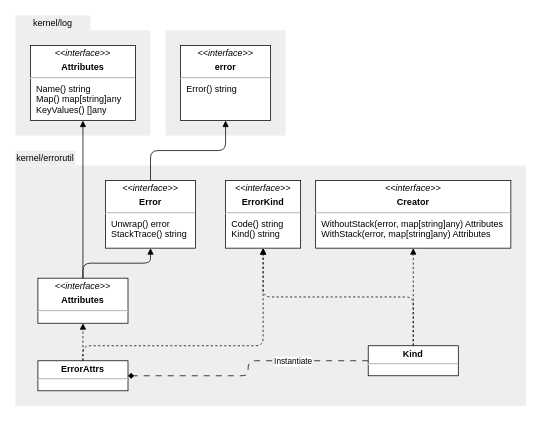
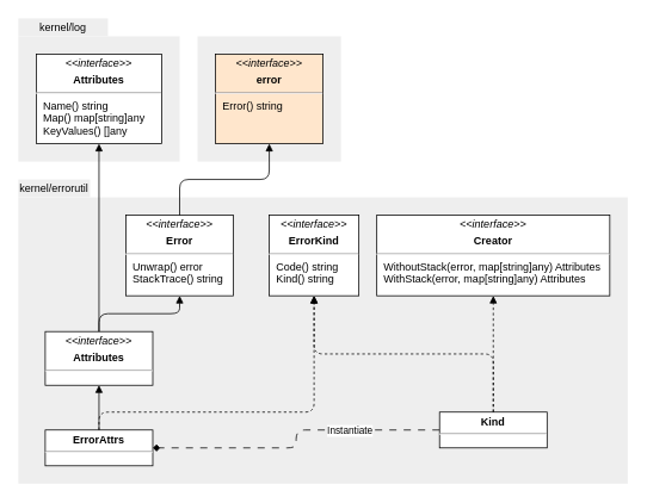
  <mxCell id="0" />
  <mxCell id="1" parent="0" />
  <mxCell id="2" value="kernel/errorutil" style="rounded=0;whiteSpace=wrap;html=1;fillColor=#eeeeee;fillStyle=auto;strokeColor=none;" parent="1" vertex="1"><mxGeometry x="20" y="200" width="80" height="20" as="geometry" /></mxCell>
  <mxCell id="3" value="" style="rounded=0;whiteSpace=wrap;html=1;fillColor=#eeeeee;fillStyle=auto;strokeColor=none;" parent="1" vertex="1"><mxGeometry x="20" y="220" width="680" height="320" as="geometry" /></mxCell>
  <mxCell id="4" value="" style="rounded=0;whiteSpace=wrap;html=1;fillColor=#eeeeee;fillStyle=auto;strokeColor=none;" parent="1" vertex="1"><mxGeometry x="220" y="40" width="160" height="140" as="geometry" /></mxCell>
  <mxCell id="5" value="&lt;p style=&quot;margin: 4px 0px 0px; text-align: center;&quot;&gt;&lt;i&gt;&amp;lt;&amp;lt;interface&amp;gt;&amp;gt;&lt;/i&gt;&lt;/p&gt;&lt;p style=&quot;margin: 4px 0px 0px; text-align: center;&quot;&gt;&lt;b&gt;Error&lt;/b&gt;&lt;/p&gt;&lt;hr&gt;&lt;p style=&quot;margin:0px;margin-left:8px;&quot;&gt;Unwrap() error&lt;/p&gt;&lt;p style=&quot;margin:0px;margin-left:8px;&quot;&gt;StackTrace() string&lt;br&gt;&lt;/p&gt;" style="verticalAlign=top;align=left;overflow=fill;fontSize=12;fontFamily=Helvetica;html=1;" parent="1" vertex="1"><mxGeometry x="140" y="240" width="120" height="90" as="geometry" /></mxCell>
  <mxCell id="6" value="&lt;p style=&quot;margin: 4px 0px 0px; text-align: center;&quot;&gt;&lt;i&gt;&amp;lt;&amp;lt;interface&amp;gt;&amp;gt;&lt;/i&gt;&lt;/p&gt;&lt;p style=&quot;margin: 4px 0px 0px; text-align: center;&quot;&gt;&lt;b&gt;ErrorKind&lt;/b&gt;&lt;/p&gt;&lt;hr&gt;&lt;p style=&quot;margin:0px;margin-left:8px;&quot;&gt;Code() string&lt;br&gt;&lt;/p&gt;&lt;p style=&quot;margin:0px;margin-left:8px;&quot;&gt;Kind() string&lt;/p&gt;" style="verticalAlign=top;align=left;overflow=fill;fontSize=12;fontFamily=Helvetica;html=1;" parent="1" vertex="1"><mxGeometry x="300" y="240" width="100" height="90" as="geometry" /></mxCell>
  <mxCell id="7" style="edgeStyle=orthogonalEdgeStyle;html=1;exitX=0;exitY=0.5;exitDx=0;exitDy=0;entryX=1;entryY=0.5;entryDx=0;entryDy=0;dashed=1;dashPattern=8 8;endArrow=diamond;endFill=1;" edge="1" parent="1" source="9" target="16"><mxGeometry relative="1" as="geometry" /></mxCell>
  <mxCell id="8" value="Instantiate" style="edgeLabel;html=1;align=center;verticalAlign=middle;resizable=0;points=[];" vertex="1" connectable="0" parent="7"><mxGeometry x="-0.407" relative="1" as="geometry"><mxPoint as="offset" /></mxGeometry></mxCell>
  <mxCell id="9" value="&lt;p style=&quot;margin: 4px 0px 0px; text-align: center;&quot;&gt;&lt;b style=&quot;background-color: initial;&quot;&gt;Kind&lt;/b&gt;&lt;/p&gt;&lt;hr&gt;&lt;p style=&quot;border-color: var(--border-color); margin: 0px 0px 0px 8px;&quot;&gt;&lt;br&gt;&lt;/p&gt;" style="verticalAlign=top;align=left;overflow=fill;fontSize=12;fontFamily=Helvetica;html=1;" parent="1" vertex="1"><mxGeometry x="490" y="460" width="120" height="40" as="geometry" /></mxCell>
  <mxCell id="10" value="&lt;p style=&quot;margin: 4px 0px 0px; text-align: center;&quot;&gt;&lt;i&gt;&amp;lt;&amp;lt;interface&amp;gt;&amp;gt;&lt;/i&gt;&lt;/p&gt;&lt;p style=&quot;margin: 4px 0px 0px; text-align: center;&quot;&gt;&lt;b&gt;Creator&lt;/b&gt;&lt;/p&gt;&lt;hr&gt;&lt;p style=&quot;margin:0px;margin-left:8px;&quot;&gt;WithoutStack(error, map[string]any) Attributes&lt;br&gt;&lt;/p&gt;&lt;p style=&quot;margin:0px;margin-left:8px;&quot;&gt;WithStack(error, map[string]any) Attributes&lt;/p&gt;" style="verticalAlign=top;align=left;overflow=fill;fontSize=12;fontFamily=Helvetica;html=1;" parent="1" vertex="1"><mxGeometry x="420" y="240" width="260" height="90" as="geometry" /></mxCell>
  <mxCell id="11" value="" style="rounded=0;whiteSpace=wrap;html=1;fillColor=#eeeeee;fillStyle=auto;strokeColor=none;" parent="1" vertex="1"><mxGeometry x="20" y="40" width="180" height="140" as="geometry" /></mxCell>
  <mxCell id="12" value="&lt;p style=&quot;margin: 4px 0px 0px; text-align: center;&quot;&gt;&lt;i&gt;&amp;lt;&amp;lt;interface&amp;gt;&amp;gt;&lt;/i&gt;&lt;/p&gt;&lt;p style=&quot;margin: 4px 0px 0px; text-align: center;&quot;&gt;&lt;b&gt;Attributes&lt;/b&gt;&lt;/p&gt;&lt;hr&gt;&lt;p style=&quot;margin:0px;margin-left:8px;&quot;&gt;Name() string&lt;/p&gt;&lt;p style=&quot;margin:0px;margin-left:8px;&quot;&gt;Map() map[string]any&lt;/p&gt;&lt;p style=&quot;margin:0px;margin-left:8px;&quot;&gt;KeyValues() []any&lt;/p&gt;" style="verticalAlign=top;align=left;overflow=fill;fontSize=12;fontFamily=Helvetica;html=1;" parent="1" vertex="1"><mxGeometry x="40" y="60" width="140" height="100" as="geometry" /></mxCell>
  <mxCell id="13" style="edgeStyle=orthogonalEdgeStyle;html=1;endArrow=block;endFill=1;entryX=0.5;entryY=1;entryDx=0;entryDy=0;exitX=0.5;exitY=0;exitDx=0;exitDy=0;" parent="1" source="18" target="12" edge="1"><mxGeometry relative="1" as="geometry"><mxPoint x="760" y="160" as="targetPoint" /><mxPoint x="840" y="270" as="sourcePoint" /></mxGeometry></mxCell>
- <mxCell id="14" style="edgeStyle=orthogonalEdgeStyle;html=1;dashed=1;endArrow=block;endFill=1;exitX=0.5;exitY=0;exitDx=0;exitDy=0;entryX=0.5;entryY=1;entryDx=0;entryDy=0;" parent="1" source="16" target="18" edge="1"><mxGeometry relative="1" as="geometry"><mxPoint x="610" y="300" as="sourcePoint" /><mxPoint x="690" y="190" as="targetPoint" /></mxGeometry></mxCell>
+ <mxCell id="14" style="edgeStyle=orthogonalEdgeStyle;html=1;dashed=0;endArrow=block;endFill=1;exitX=0.5;exitY=0;exitDx=0;exitDy=0;entryX=0.5;entryY=1;entryDx=0;entryDy=0;" parent="1" source="16" target="18" edge="1"><mxGeometry relative="1" as="geometry"><mxPoint x="610" y="300" as="sourcePoint" /><mxPoint x="690" y="190" as="targetPoint" /></mxGeometry></mxCell>
  <mxCell id="15" value="kernel/log" style="rounded=0;whiteSpace=wrap;html=1;fillColor=#eeeeee;fillStyle=auto;strokeColor=none;" parent="1" vertex="1"><mxGeometry x="20" y="20" width="100" height="20" as="geometry" /></mxCell>
  <mxCell id="16" value="&lt;p style=&quot;margin: 4px 0px 0px; text-align: center;&quot;&gt;&lt;b style=&quot;background-color: initial;&quot;&gt;ErrorAttrs&lt;/b&gt;&lt;br&gt;&lt;/p&gt;&lt;hr&gt;&lt;p style=&quot;border-color: var(--border-color); margin: 0px 0px 0px 8px;&quot;&gt;&lt;br&gt;&lt;/p&gt;" style="verticalAlign=top;align=left;overflow=fill;fontSize=12;fontFamily=Helvetica;html=1;" parent="1" vertex="1"><mxGeometry x="50" y="480" width="120" height="40" as="geometry" /></mxCell>
- <mxCell id="17" value="&lt;p style=&quot;margin: 4px 0px 0px; text-align: center;&quot;&gt;&lt;i&gt;&amp;lt;&amp;lt;interface&amp;gt;&amp;gt;&lt;/i&gt;&lt;/p&gt;&lt;p style=&quot;margin: 4px 0px 0px; text-align: center;&quot;&gt;&lt;b&gt;error&lt;/b&gt;&lt;/p&gt;&lt;hr&gt;&lt;p style=&quot;margin:0px;margin-left:8px;&quot;&gt;Error() string&lt;/p&gt;" style="verticalAlign=top;align=left;overflow=fill;fontSize=12;fontFamily=Helvetica;html=1;" parent="1" vertex="1"><mxGeometry x="240" y="60" width="120" height="100" as="geometry" /></mxCell>
+ <mxCell id="17" value="&lt;p style=&quot;margin: 4px 0px 0px; text-align: center;&quot;&gt;&lt;i&gt;&amp;lt;&amp;lt;interface&amp;gt;&amp;gt;&lt;/i&gt;&lt;/p&gt;&lt;p style=&quot;margin: 4px 0px 0px; text-align: center;&quot;&gt;&lt;b&gt;error&lt;/b&gt;&lt;/p&gt;&lt;hr&gt;&lt;p style=&quot;margin:0px;margin-left:8px;&quot;&gt;Error() string&lt;/p&gt;" style="verticalAlign=top;align=left;overflow=fill;fontSize=12;fontFamily=Helvetica;html=1;fillColor=#ffe6cc;" parent="1" vertex="1"><mxGeometry x="240" y="60" width="120" height="100" as="geometry" /></mxCell>
  <mxCell id="18" value="&lt;p style=&quot;margin: 4px 0px 0px; text-align: center;&quot;&gt;&lt;i&gt;&amp;lt;&amp;lt;interface&amp;gt;&amp;gt;&lt;/i&gt;&lt;/p&gt;&lt;p style=&quot;margin: 4px 0px 0px; text-align: center;&quot;&gt;&lt;b&gt;Attributes&lt;/b&gt;&lt;/p&gt;&lt;hr&gt;&lt;p style=&quot;margin:0px;margin-left:8px;&quot;&gt;&lt;br&gt;&lt;/p&gt;" style="verticalAlign=top;align=left;overflow=fill;fontSize=12;fontFamily=Helvetica;html=1;" parent="1" vertex="1"><mxGeometry x="50" y="370" width="120" height="60" as="geometry" /></mxCell>
  <mxCell id="19" style="edgeStyle=orthogonalEdgeStyle;html=1;endArrow=block;endFill=1;entryX=0.5;entryY=1;entryDx=0;entryDy=0;exitX=0.5;exitY=0;exitDx=0;exitDy=0;" parent="1" source="5" target="17" edge="1"><mxGeometry relative="1" as="geometry"><mxPoint x="230" y="150" as="targetPoint" /><mxPoint x="350" y="230" as="sourcePoint" /></mxGeometry></mxCell>
  <mxCell id="20" style="edgeStyle=orthogonalEdgeStyle;html=1;dashed=1;endArrow=block;endFill=1;exitX=0.5;exitY=0;exitDx=0;exitDy=0;entryX=0.5;entryY=1;entryDx=0;entryDy=0;" parent="1" source="9" target="6" edge="1"><mxGeometry relative="1" as="geometry"><mxPoint x="730" y="450" as="sourcePoint" /><mxPoint x="360" y="340" as="targetPoint" /></mxGeometry></mxCell>
  <mxCell id="21" style="edgeStyle=orthogonalEdgeStyle;html=1;dashed=1;endArrow=block;endFill=1;exitX=0.5;exitY=0;exitDx=0;exitDy=0;entryX=0.5;entryY=1;entryDx=0;entryDy=0;" parent="1" source="9" target="10" edge="1"><mxGeometry relative="1" as="geometry"><mxPoint x="720" y="180" as="sourcePoint" /><mxPoint x="860" y="100" as="targetPoint" /></mxGeometry></mxCell>
  <mxCell id="22" style="edgeStyle=orthogonalEdgeStyle;html=1;endArrow=block;endFill=1;entryX=0.5;entryY=1;entryDx=0;entryDy=0;exitX=0.5;exitY=0;exitDx=0;exitDy=0;" parent="1" source="18" target="5" edge="1"><mxGeometry relative="1" as="geometry"><mxPoint x="550" y="170" as="targetPoint" /><mxPoint x="260" y="250" as="sourcePoint" /></mxGeometry></mxCell>
  <mxCell id="23" style="edgeStyle=orthogonalEdgeStyle;html=1;dashed=1;endArrow=block;endFill=1;entryX=0.5;entryY=1;entryDx=0;entryDy=0;exitX=0.5;exitY=0;exitDx=0;exitDy=0;" parent="1" source="16" target="6" edge="1"><mxGeometry relative="1" as="geometry"><mxPoint x="240" y="490" as="sourcePoint" /><mxPoint x="130" y="450" as="targetPoint" /><Array as="points"><mxPoint x="110" y="460" /><mxPoint x="350" y="460" /></Array></mxGeometry></mxCell>
